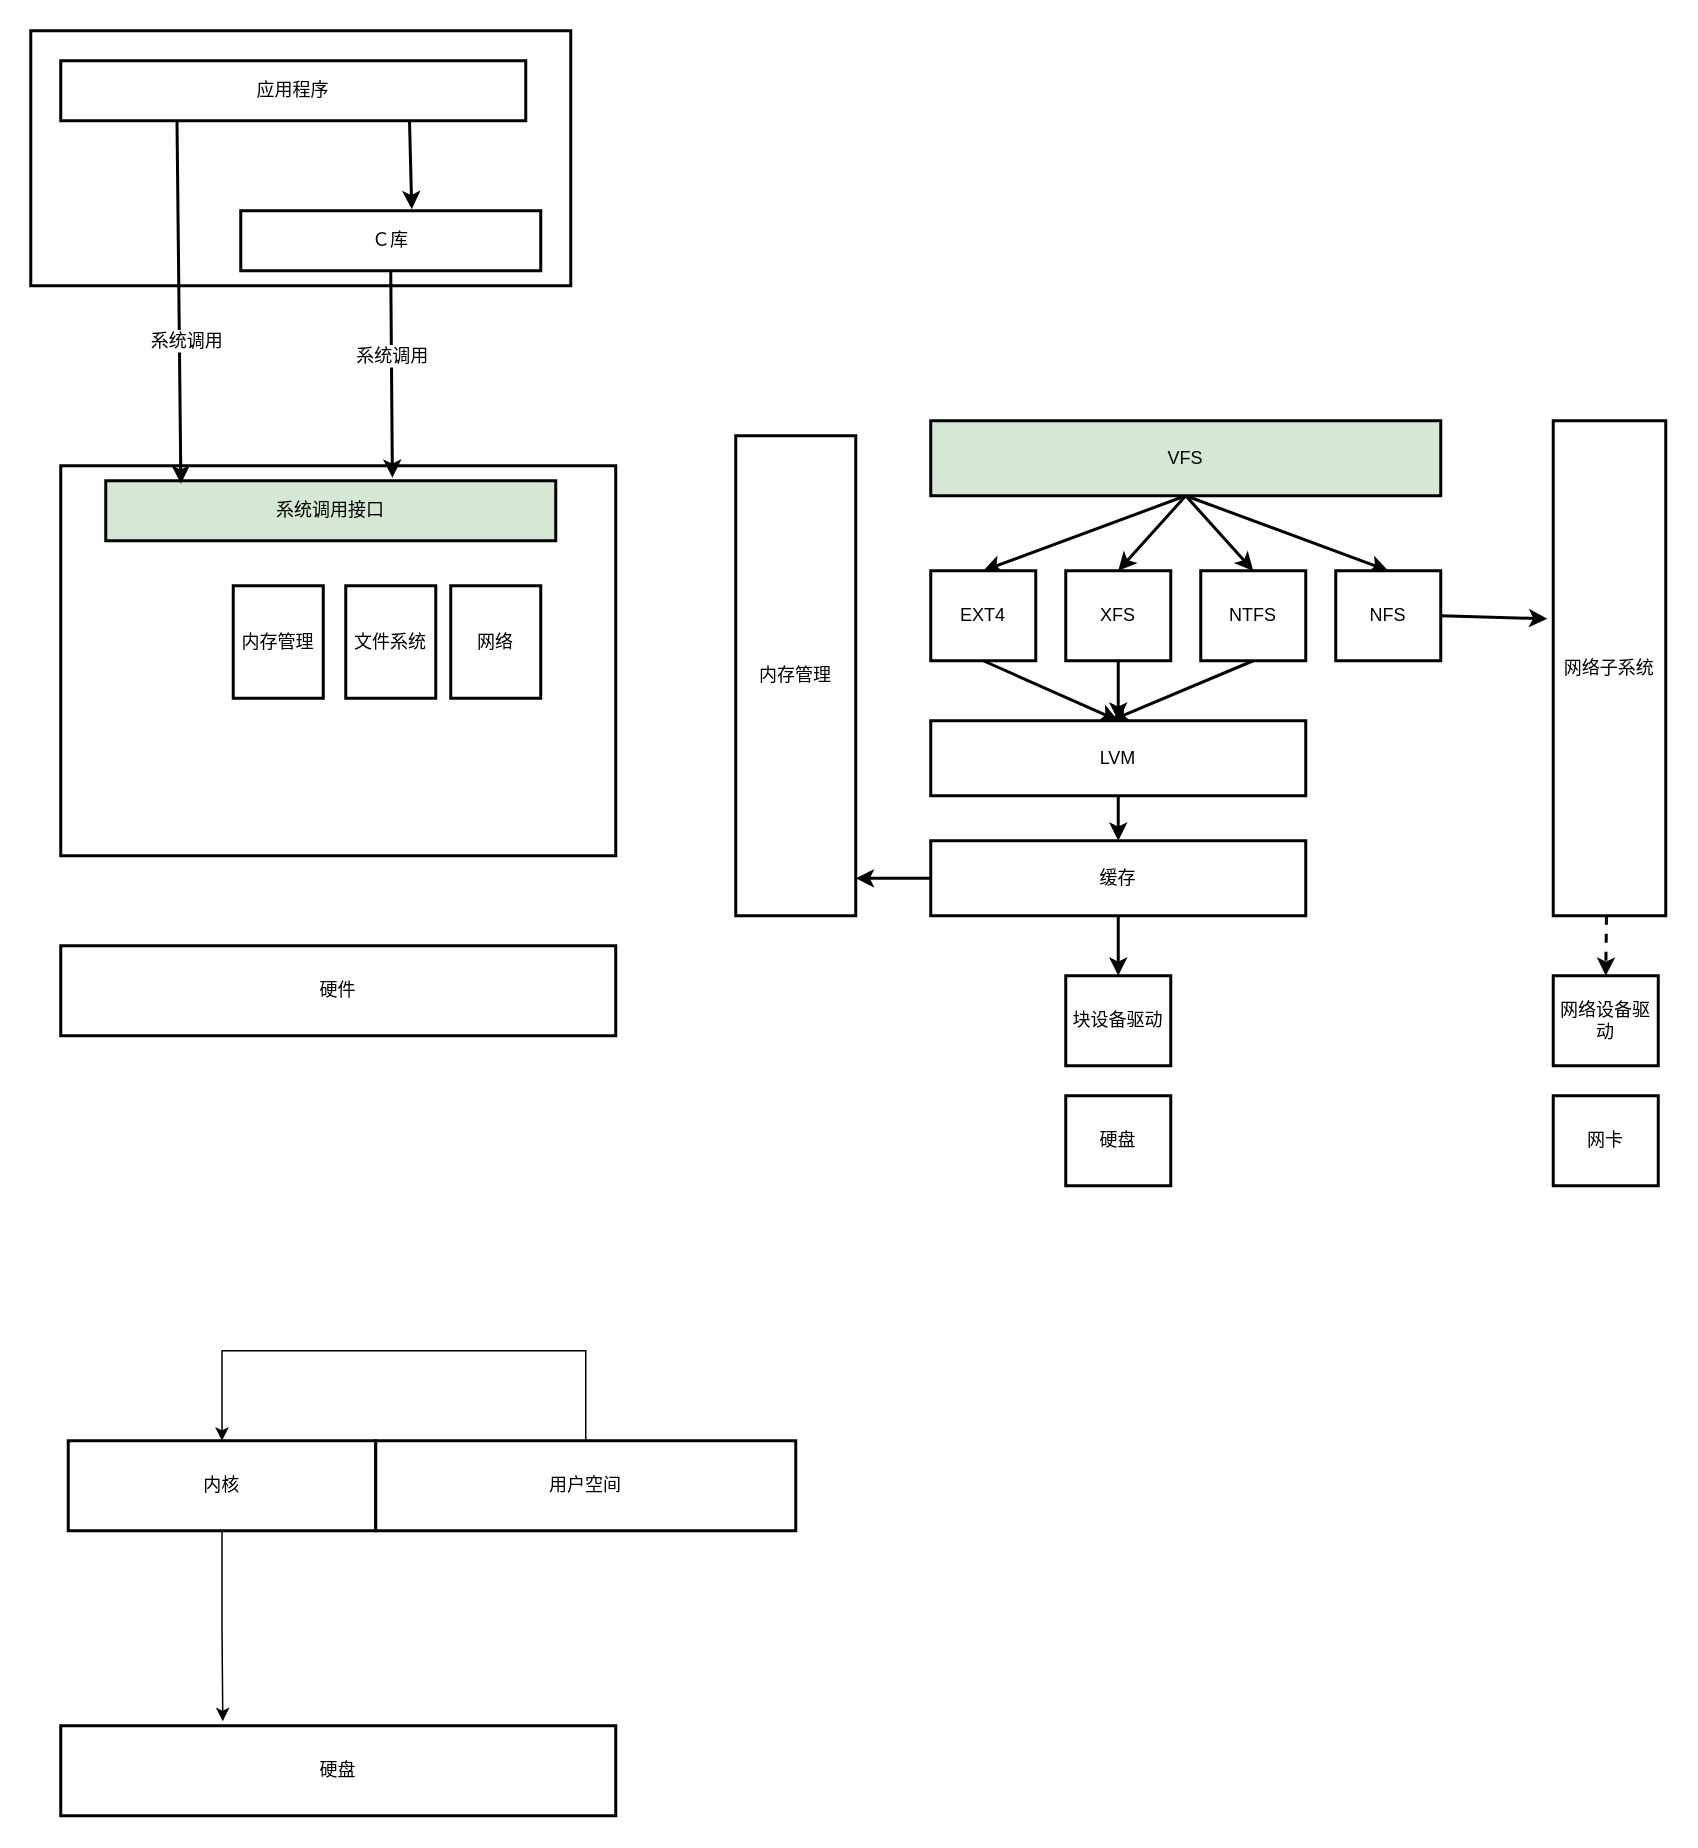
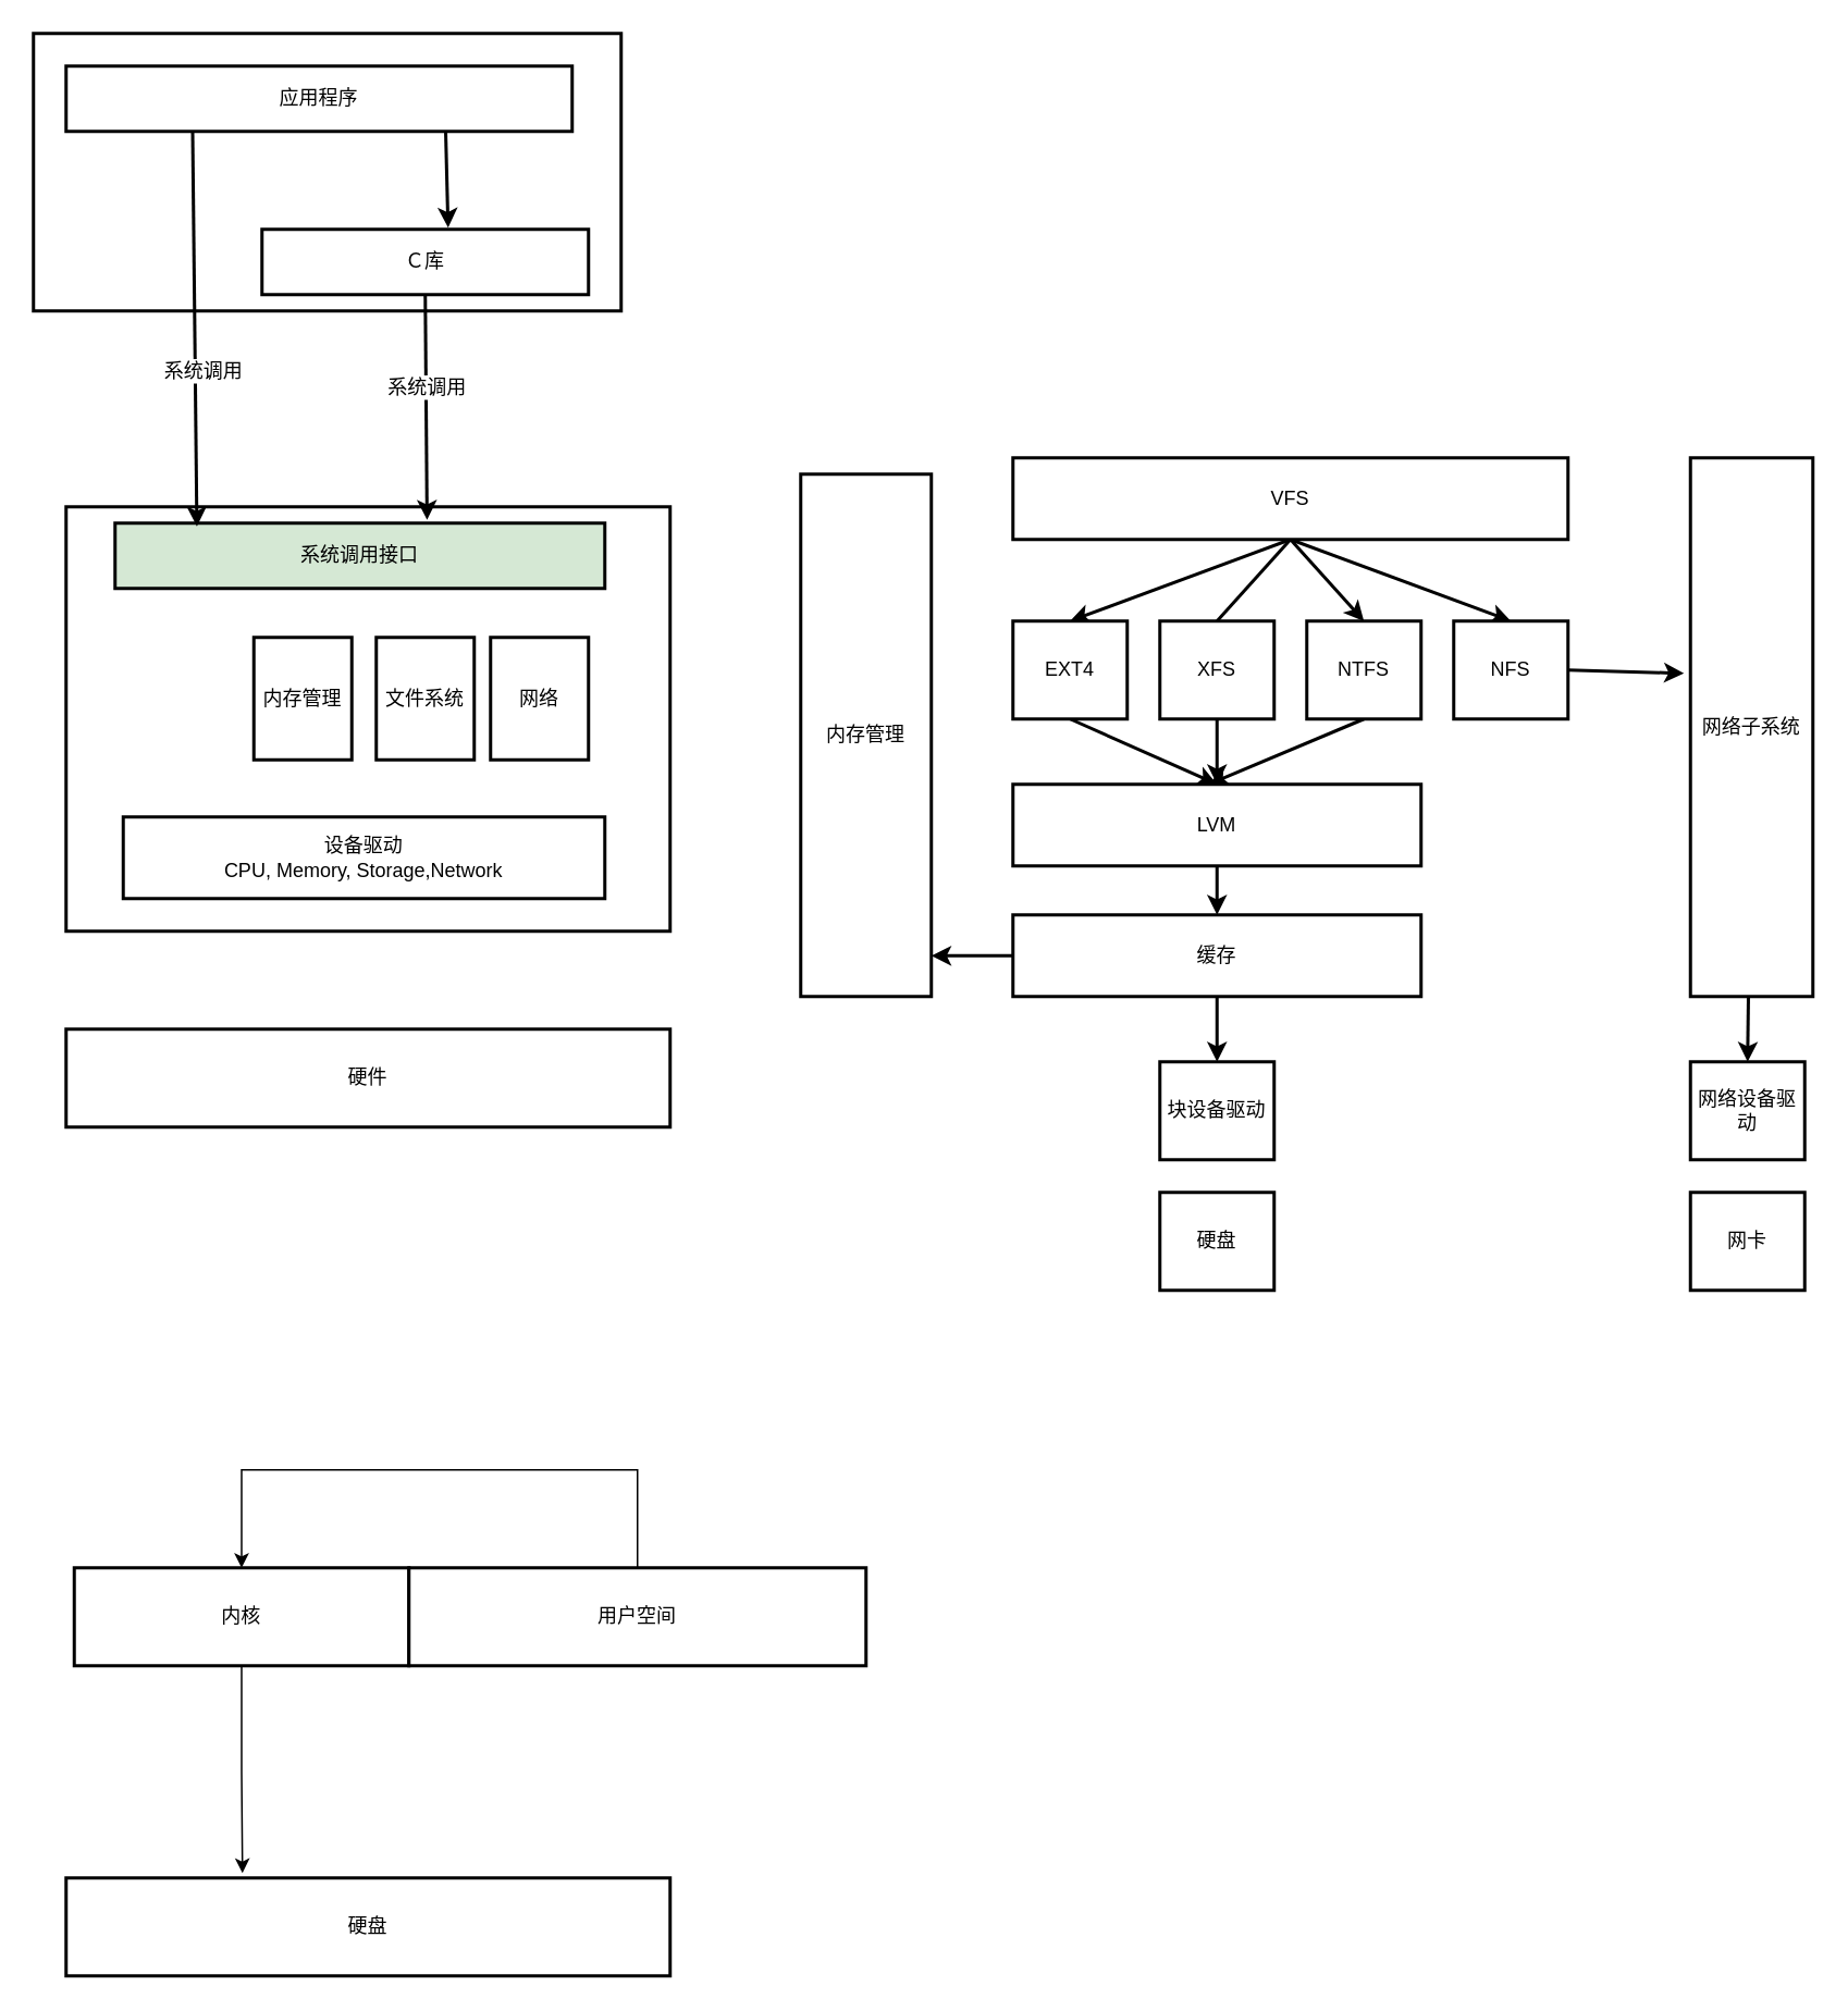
  <mxCell id="0" />
  <mxCell id="1" parent="0" />
  <mxCell id="2" value="" style="rounded=0;whiteSpace=wrap;html=1;strokeWidth=2;" parent="1" vertex="1"><mxGeometry x="20" y="20" width="360" height="170" as="geometry" /></mxCell>
  <mxCell id="3" value="" style="rounded=0;whiteSpace=wrap;html=1;strokeWidth=2;" parent="1" vertex="1"><mxGeometry x="40" y="310" width="370" height="260" as="geometry" /></mxCell>
  <mxCell id="4" value="系统调用接口" style="rounded=0;whiteSpace=wrap;html=1;strokeWidth=2;fillColor=#d5e8d4;" parent="1" vertex="1"><mxGeometry x="70" y="320" width="300" height="40" as="geometry" /></mxCell>
  <mxCell id="5" style="edgeStyle=none;rounded=0;orthogonalLoop=1;jettySize=auto;html=1;exitX=0.5;exitY=1;exitDx=0;exitDy=0;entryX=0.637;entryY=-0.05;entryDx=0;entryDy=0;entryPerimeter=0;strokeWidth=2;" parent="1" source="7" target="4" edge="1"><mxGeometry relative="1" as="geometry" /></mxCell>
  <mxCell id="6" value="系统调用" style="text;html=1;resizable=0;points=[];align=center;verticalAlign=middle;labelBackgroundColor=#ffffff;" parent="5" vertex="1" connectable="0"><mxGeometry x="-0.174" relative="1" as="geometry"><mxPoint as="offset" /></mxGeometry></mxCell>
  <mxCell id="7" value="Ｃ库" style="rounded=0;whiteSpace=wrap;html=1;strokeWidth=2;" parent="1" vertex="1"><mxGeometry x="160" y="140" width="200" height="40" as="geometry" /></mxCell>
  <mxCell id="8" style="edgeStyle=none;rounded=0;orthogonalLoop=1;jettySize=auto;html=1;exitX=0.75;exitY=1;exitDx=0;exitDy=0;entryX=0.57;entryY=-0.025;entryDx=0;entryDy=0;entryPerimeter=0;strokeWidth=2;" parent="1" source="11" target="7" edge="1"><mxGeometry relative="1" as="geometry" /></mxCell>
  <mxCell id="9" style="edgeStyle=none;rounded=0;orthogonalLoop=1;jettySize=auto;html=1;exitX=0.25;exitY=1;exitDx=0;exitDy=0;entryX=0.167;entryY=0.05;entryDx=0;entryDy=0;entryPerimeter=0;strokeWidth=2;" parent="1" source="11" target="4" edge="1"><mxGeometry relative="1" as="geometry" /></mxCell>
  <mxCell id="10" value="系统调用" style="text;html=1;resizable=0;points=[];align=center;verticalAlign=middle;labelBackgroundColor=#ffffff;" parent="9" vertex="1" connectable="0"><mxGeometry x="0.215" y="4" relative="1" as="geometry"><mxPoint as="offset" /></mxGeometry></mxCell>
  <mxCell id="11" value="应用程序" style="rounded=0;whiteSpace=wrap;html=1;strokeWidth=2;" parent="1" vertex="1"><mxGeometry x="40" y="40" width="310" height="40" as="geometry" /></mxCell>
+ <mxCell id="12" value="设备驱动&lt;br&gt;CPU, Memory, Storage,Network" style="rounded=0;whiteSpace=wrap;html=1;strokeWidth=2;" parent="1" vertex="1"><mxGeometry x="75" y="500" width="295" height="50" as="geometry" /></mxCell>
  <mxCell id="13" value="硬件" style="rounded=0;whiteSpace=wrap;html=1;strokeWidth=2;" parent="1" vertex="1"><mxGeometry x="40" y="630" width="370" height="60" as="geometry" /></mxCell>
  <mxCell id="14" value="内存管理" style="rounded=0;whiteSpace=wrap;html=1;strokeWidth=2;" parent="1" vertex="1"><mxGeometry x="155" y="390" width="60" height="75" as="geometry" /></mxCell>
  <mxCell id="15" value="文件系统" style="rounded=0;whiteSpace=wrap;html=1;strokeWidth=2;" parent="1" vertex="1"><mxGeometry x="230" y="390" width="60" height="75" as="geometry" /></mxCell>
  <mxCell id="16" value="网络" style="rounded=0;whiteSpace=wrap;html=1;strokeWidth=2;" parent="1" vertex="1"><mxGeometry x="300" y="390" width="60" height="75" as="geometry" /></mxCell>
  <mxCell id="17" style="edgeStyle=none;rounded=0;orthogonalLoop=1;jettySize=auto;html=1;exitX=0.5;exitY=1;exitDx=0;exitDy=0;entryX=0.5;entryY=0;entryDx=0;entryDy=0;strokeWidth=2;" parent="1" source="21" target="23" edge="1"><mxGeometry relative="1" as="geometry" /></mxCell>
- <mxCell id="18" style="edgeStyle=none;rounded=0;orthogonalLoop=1;jettySize=auto;html=1;exitX=0.5;exitY=1;exitDx=0;exitDy=0;entryX=0.5;entryY=0;entryDx=0;entryDy=0;strokeWidth=2;" parent="1" source="21" target="25" edge="1"><mxGeometry relative="1" as="geometry" /></mxCell>
+ <mxCell id="18" style="edgeStyle=none;rounded=0;orthogonalLoop=1;jettySize=auto;html=1;exitX=0.5;exitY=1;exitDx=0;exitDy=0;entryX=0.5;entryY=0;entryDx=0;entryDy=0;strokeWidth=2;endArrow=none;" parent="1" source="21" target="25" edge="1"><mxGeometry relative="1" as="geometry" /></mxCell>
  <mxCell id="19" style="edgeStyle=none;rounded=0;orthogonalLoop=1;jettySize=auto;html=1;exitX=0.5;exitY=1;exitDx=0;exitDy=0;entryX=0.5;entryY=0;entryDx=0;entryDy=0;strokeWidth=2;" parent="1" source="21" target="27" edge="1"><mxGeometry relative="1" as="geometry" /></mxCell>
  <mxCell id="20" style="edgeStyle=none;rounded=0;orthogonalLoop=1;jettySize=auto;html=1;entryX=0.5;entryY=0;entryDx=0;entryDy=0;strokeWidth=2;" parent="1" target="29" edge="1"><mxGeometry relative="1" as="geometry"><mxPoint x="790" y="330" as="sourcePoint" /></mxGeometry></mxCell>
- <mxCell id="21" value="VFS" style="rounded=0;whiteSpace=wrap;html=1;strokeWidth=2;fillColor=#d5e8d4;" parent="1" vertex="1"><mxGeometry x="620" y="280" width="340" height="50" as="geometry" /></mxCell>
+ <mxCell id="21" value="VFS" style="rounded=0;whiteSpace=wrap;html=1;strokeWidth=2;" parent="1" vertex="1"><mxGeometry x="620" y="280" width="340" height="50" as="geometry" /></mxCell>
  <mxCell id="22" style="edgeStyle=none;rounded=0;orthogonalLoop=1;jettySize=auto;html=1;exitX=0.5;exitY=1;exitDx=0;exitDy=0;entryX=0.5;entryY=0;entryDx=0;entryDy=0;strokeWidth=2;" parent="1" source="23" target="31" edge="1"><mxGeometry relative="1" as="geometry" /></mxCell>
  <mxCell id="23" value="EXT4" style="rounded=0;whiteSpace=wrap;html=1;strokeWidth=2;" parent="1" vertex="1"><mxGeometry x="620" y="380" width="70" height="60" as="geometry" /></mxCell>
  <mxCell id="24" style="edgeStyle=none;rounded=0;orthogonalLoop=1;jettySize=auto;html=1;exitX=0.5;exitY=1;exitDx=0;exitDy=0;strokeWidth=2;" parent="1" source="25" edge="1"><mxGeometry relative="1" as="geometry"><mxPoint x="745" y="480" as="targetPoint" /></mxGeometry></mxCell>
  <mxCell id="25" value="XFS" style="rounded=0;whiteSpace=wrap;html=1;strokeWidth=2;" parent="1" vertex="1"><mxGeometry x="710" y="380" width="70" height="60" as="geometry" /></mxCell>
  <mxCell id="26" style="edgeStyle=none;rounded=0;orthogonalLoop=1;jettySize=auto;html=1;exitX=0.5;exitY=1;exitDx=0;exitDy=0;strokeWidth=2;" parent="1" source="27" edge="1"><mxGeometry relative="1" as="geometry"><mxPoint x="740" y="480" as="targetPoint" /></mxGeometry></mxCell>
  <mxCell id="27" value="NTFS" style="rounded=0;whiteSpace=wrap;html=1;strokeWidth=2;" parent="1" vertex="1"><mxGeometry x="800" y="380" width="70" height="60" as="geometry" /></mxCell>
  <mxCell id="28" style="edgeStyle=none;rounded=0;orthogonalLoop=1;jettySize=auto;html=1;exitX=1;exitY=0.5;exitDx=0;exitDy=0;entryX=-0.053;entryY=0.4;entryDx=0;entryDy=0;strokeWidth=2;entryPerimeter=0;" parent="1" source="29" target="34" edge="1"><mxGeometry relative="1" as="geometry" /></mxCell>
  <mxCell id="29" value="NFS" style="rounded=0;whiteSpace=wrap;html=1;strokeWidth=2;" parent="1" vertex="1"><mxGeometry x="890" y="380" width="70" height="60" as="geometry" /></mxCell>
  <mxCell id="30" style="edgeStyle=none;rounded=0;orthogonalLoop=1;jettySize=auto;html=1;exitX=0.5;exitY=1;exitDx=0;exitDy=0;entryX=0.5;entryY=0;entryDx=0;entryDy=0;strokeWidth=2;" parent="1" source="31" target="38" edge="1"><mxGeometry relative="1" as="geometry" /></mxCell>
  <mxCell id="31" value="LVM" style="rounded=0;whiteSpace=wrap;html=1;strokeWidth=2;" parent="1" vertex="1"><mxGeometry x="620" y="480" width="250" height="50" as="geometry" /></mxCell>
  <mxCell id="32" value="块设备驱动" style="rounded=0;whiteSpace=wrap;html=1;strokeWidth=2;" parent="1" vertex="1"><mxGeometry x="710" y="650" width="70" height="60" as="geometry" /></mxCell>
- <mxCell id="33" style="edgeStyle=none;rounded=0;orthogonalLoop=1;jettySize=auto;html=1;entryX=0.5;entryY=0;entryDx=0;entryDy=0;strokeWidth=2;dashed=1;" parent="1" source="34" target="35" edge="1"><mxGeometry relative="1" as="geometry" /></mxCell>
+ <mxCell id="33" style="edgeStyle=none;rounded=0;orthogonalLoop=1;jettySize=auto;html=1;entryX=0.5;entryY=0;entryDx=0;entryDy=0;strokeWidth=2;" parent="1" source="34" target="35" edge="1"><mxGeometry relative="1" as="geometry" /></mxCell>
  <mxCell id="34" value="网络子系统" style="rounded=0;whiteSpace=wrap;html=1;strokeWidth=2;" parent="1" vertex="1"><mxGeometry x="1035" y="280" width="75" height="330" as="geometry" /></mxCell>
  <mxCell id="35" value="网络设备驱动" style="rounded=0;whiteSpace=wrap;html=1;strokeWidth=2;" parent="1" vertex="1"><mxGeometry x="1035" y="650" width="70" height="60" as="geometry" /></mxCell>
  <mxCell id="36" style="edgeStyle=none;rounded=0;orthogonalLoop=1;jettySize=auto;html=1;exitX=0.5;exitY=1;exitDx=0;exitDy=0;entryX=0.5;entryY=0;entryDx=0;entryDy=0;strokeWidth=2;" parent="1" source="38" target="32" edge="1"><mxGeometry relative="1" as="geometry" /></mxCell>
  <mxCell id="37" style="edgeStyle=none;rounded=0;orthogonalLoop=1;jettySize=auto;html=1;exitX=0;exitY=0.5;exitDx=0;exitDy=0;entryX=1;entryY=0.922;entryDx=0;entryDy=0;entryPerimeter=0;strokeWidth=2;" parent="1" source="38" target="39" edge="1"><mxGeometry relative="1" as="geometry" /></mxCell>
  <mxCell id="38" value="缓存" style="rounded=0;whiteSpace=wrap;html=1;strokeWidth=2;" parent="1" vertex="1"><mxGeometry x="620" y="560" width="250" height="50" as="geometry" /></mxCell>
  <mxCell id="39" value="内存管理" style="rounded=0;whiteSpace=wrap;html=1;strokeWidth=2;" parent="1" vertex="1"><mxGeometry x="490" y="290" width="80" height="320" as="geometry" /></mxCell>
  <mxCell id="40" value="网卡" style="rounded=0;whiteSpace=wrap;html=1;strokeWidth=2;" parent="1" vertex="1"><mxGeometry x="1035" y="730" width="70" height="60" as="geometry" /></mxCell>
  <mxCell id="41" value="硬盘" style="rounded=0;whiteSpace=wrap;html=1;strokeWidth=2;" parent="1" vertex="1"><mxGeometry x="710" y="730" width="70" height="60" as="geometry" /></mxCell>
  <mxCell id="42" style="edgeStyle=orthogonalEdgeStyle;rounded=0;orthogonalLoop=1;jettySize=auto;html=1;exitX=0.5;exitY=1;exitDx=0;exitDy=0;entryX=0.292;entryY=-0.05;entryDx=0;entryDy=0;entryPerimeter=0;" edge="1" parent="1" source="43" target="46"><mxGeometry relative="1" as="geometry" /></mxCell>
  <mxCell id="43" value="内核" style="rounded=0;whiteSpace=wrap;html=1;strokeWidth=2;" vertex="1" parent="1"><mxGeometry x="45" y="960" width="205" height="60" as="geometry" /></mxCell>
  <mxCell id="44" style="edgeStyle=orthogonalEdgeStyle;rounded=0;orthogonalLoop=1;jettySize=auto;html=1;exitX=0.5;exitY=0;exitDx=0;exitDy=0;entryX=0.5;entryY=0;entryDx=0;entryDy=0;" edge="1" parent="1" source="45" target="43"><mxGeometry relative="1" as="geometry"><Array as="points"><mxPoint x="390" y="900" /><mxPoint x="148" y="900" /></Array></mxGeometry></mxCell>
  <mxCell id="45" value="用户空间" style="rounded=0;whiteSpace=wrap;html=1;strokeWidth=2;" vertex="1" parent="1"><mxGeometry x="250" y="960" width="280" height="60" as="geometry" /></mxCell>
  <mxCell id="46" value="硬盘" style="rounded=0;whiteSpace=wrap;html=1;strokeWidth=2;" vertex="1" parent="1"><mxGeometry x="40" y="1150" width="370" height="60" as="geometry" /></mxCell>
